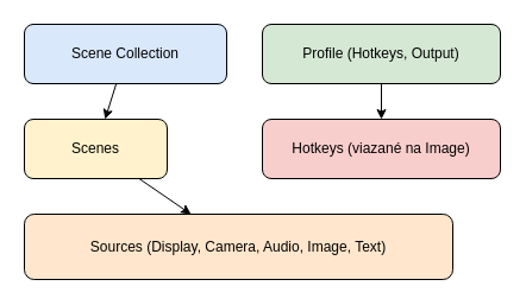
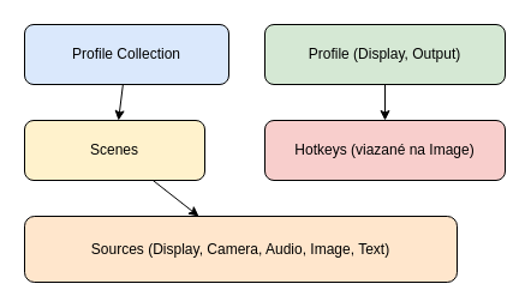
  <mxCell id="0" />
  <mxCell id="1" parent="0" />
- <mxCell id="2" value="Scene Collection" style="rounded=1;whiteSpace=wrap;html=1;fillColor=#dae8fc" vertex="1" parent="1"><mxGeometry x="20" y="20" width="170" height="50" as="geometry" /></mxCell>
- <mxCell id="3" value="Profile (Hotkeys, Output)" style="rounded=1;whiteSpace=wrap;html=1;fillColor=#d5e8d4" vertex="1" parent="1"><mxGeometry x="220" y="20" width="200" height="50" as="geometry" /></mxCell>
- <mxCell id="4" value="Scenes" style="rounded=1;whiteSpace=wrap;html=1;fillColor=#fff2cc" vertex="1" parent="1"><mxGeometry x="20" y="100" width="120" height="50" as="geometry" /></mxCell>
+ <mxCell id="2" value="Profile Collection" style="rounded=1;whiteSpace=wrap;html=1;fillColor=#dae8fc" vertex="1" parent="1"><mxGeometry x="20" y="20" width="170" height="50" as="geometry" /></mxCell>
+ <mxCell id="3" value="Profile (Display, Output)" style="rounded=1;whiteSpace=wrap;html=1;fillColor=#d5e8d4" vertex="1" parent="1"><mxGeometry x="220" y="20" width="200" height="50" as="geometry" /></mxCell>
+ <mxCell id="4" value="Scenes" style="rounded=1;whiteSpace=wrap;html=1;fillColor=#fff2cc" vertex="1" parent="1"><mxGeometry x="20" y="100" width="150" height="50" as="geometry" /></mxCell>
  <mxCell id="5" value="Sources (Display, Camera, Audio, Image, Text)" style="rounded=1;whiteSpace=wrap;html=1;fillColor=#ffe6cc" vertex="1" parent="1"><mxGeometry x="20" y="180" width="360" height="55" as="geometry" /></mxCell>
  <mxCell id="6" value="Hotkeys (viazané na Image)" style="rounded=1;whiteSpace=wrap;html=1;fillColor=#f8cecc" vertex="1" parent="1"><mxGeometry x="220" y="100" width="200" height="50" as="geometry" /></mxCell>
  <mxCell id="7" edge="1" parent="1" source="2" target="4"><mxGeometry relative="1" as="geometry" /></mxCell>
  <mxCell id="8" edge="1" parent="1" source="4" target="5"><mxGeometry relative="1" as="geometry" /></mxCell>
  <mxCell id="9" edge="1" parent="1" source="3" target="6"><mxGeometry relative="1" as="geometry" /></mxCell>
